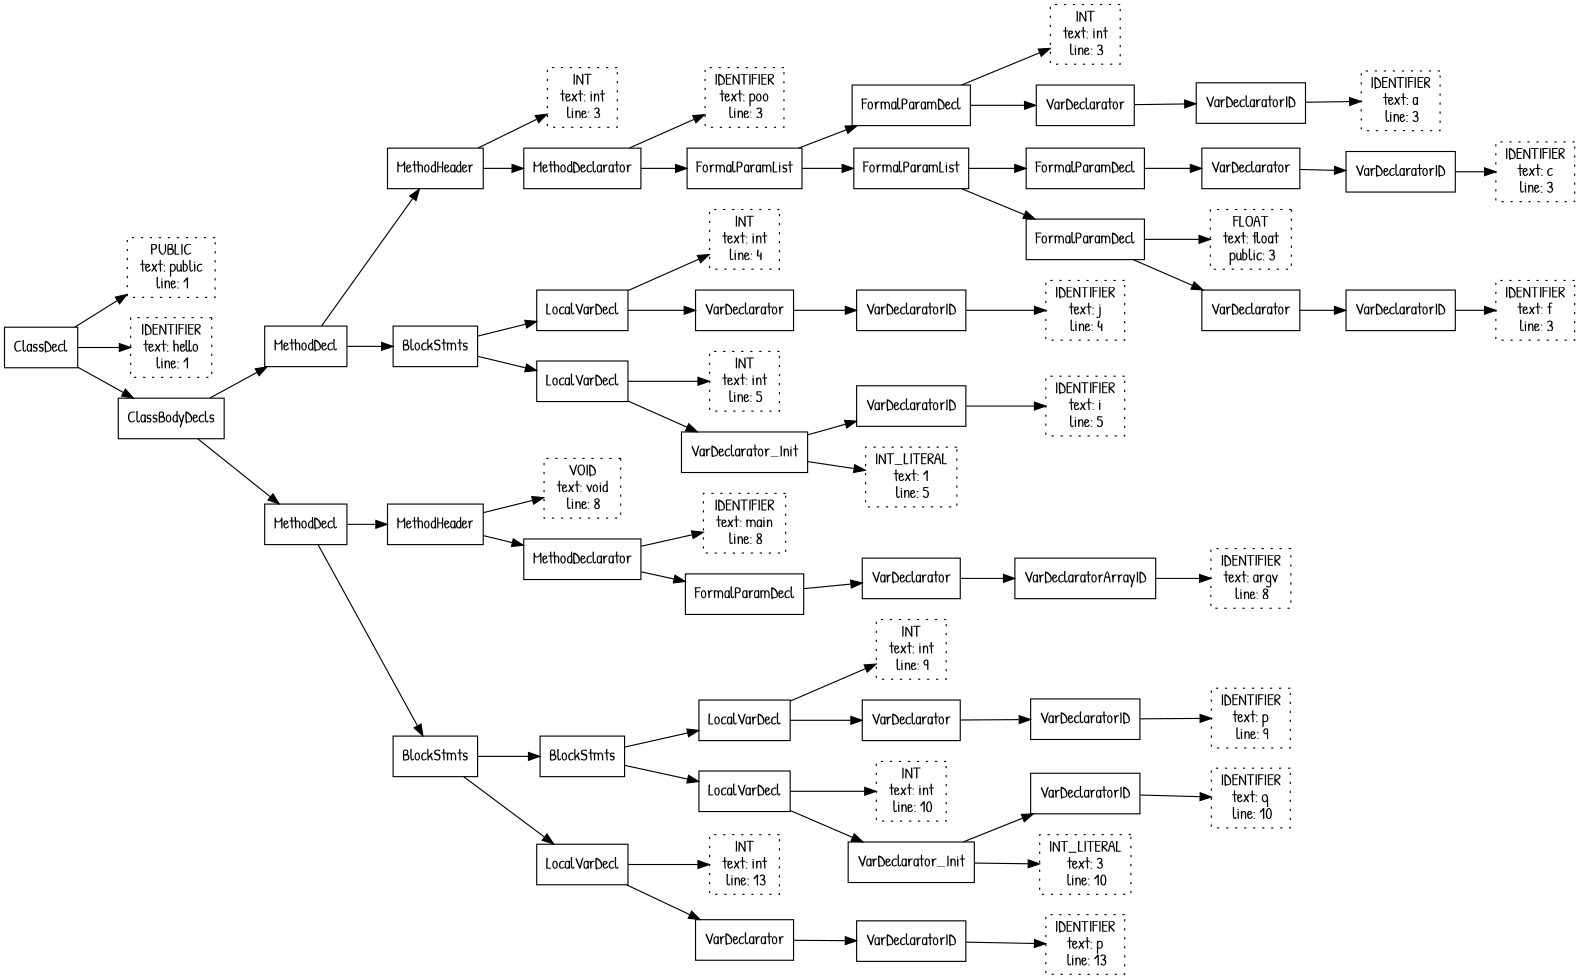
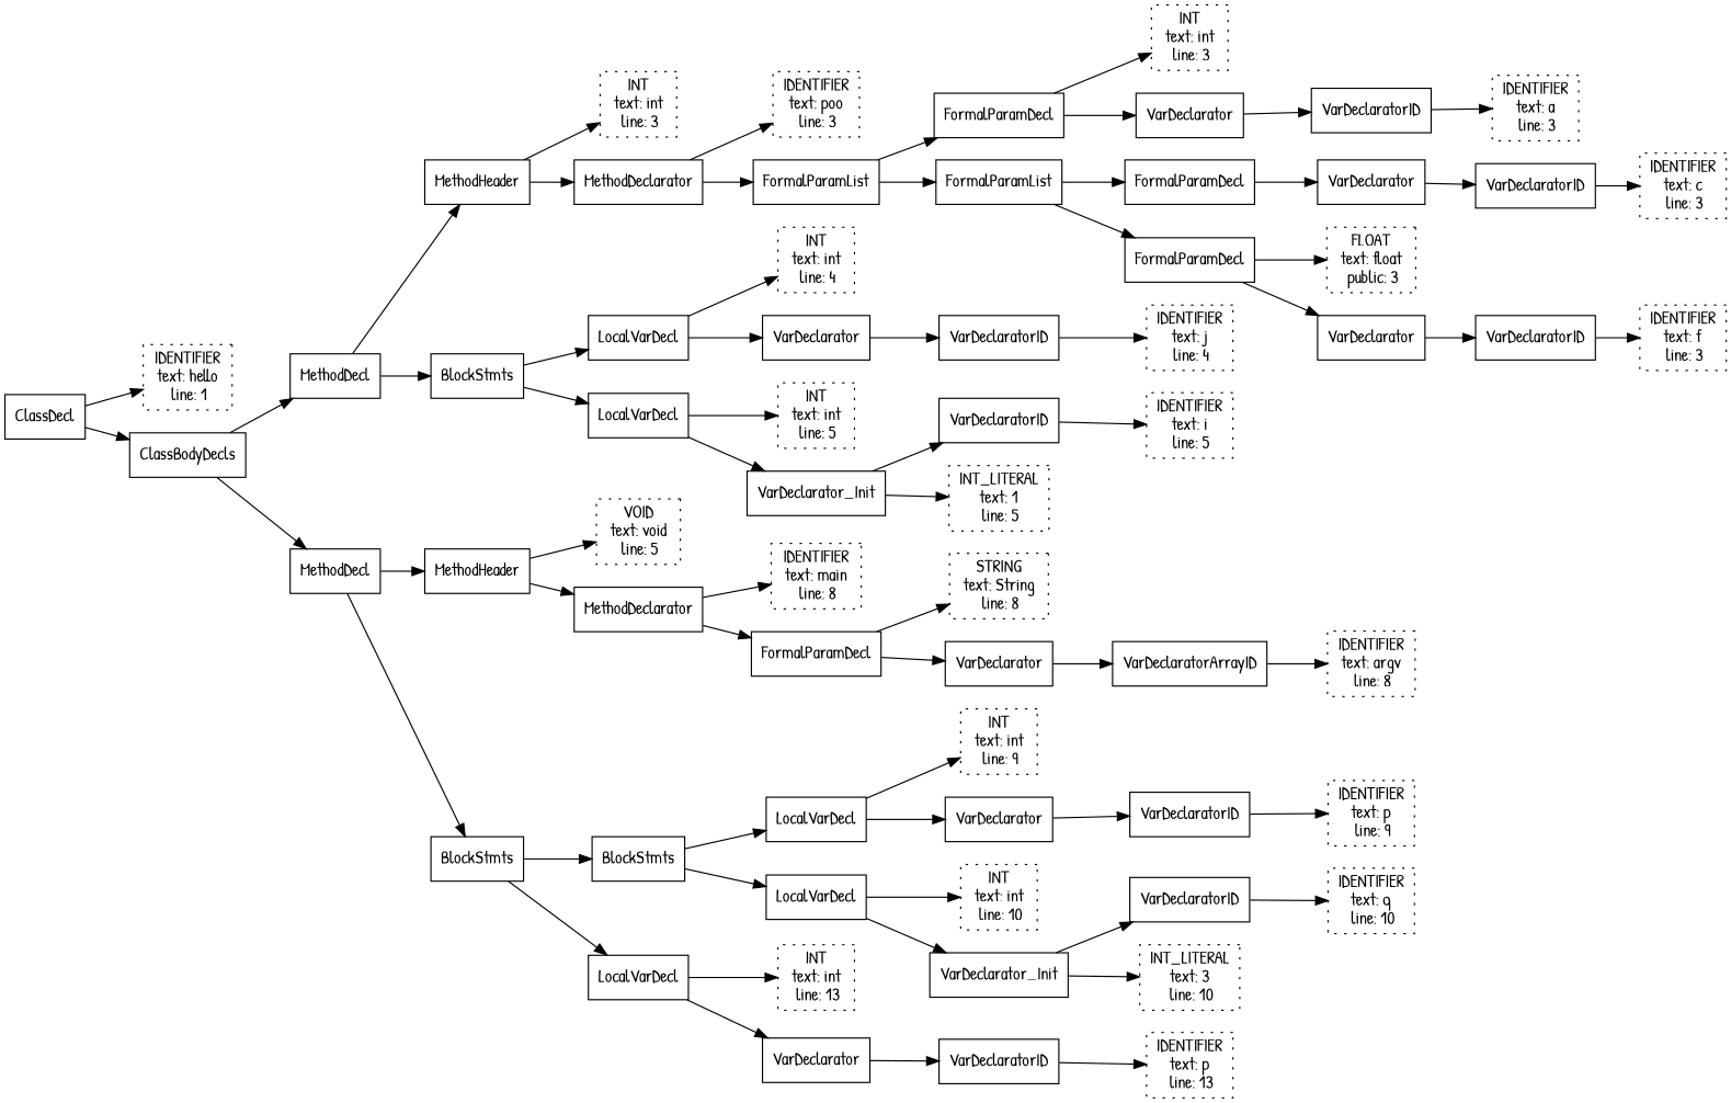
  digraph {
    fontname="Patrick Hand"
    rankdir=LR
    node [fontname="Patrick Hand" shape=rectangle]
    edge [fontname="Patrick Hand"]
    n1 [label=<ClassDecl>]
-   n2 [label=<PUBLIC<br/> text: public <br/> line: 1> style=dotted]
    n3 [label=<IDENTIFIER<br/> text: hello <br/> line: 1> style=dotted]
    n4 [label=<ClassBodyDecls>]
    n5 [label=<MethodDecl>]
    n6 [label=<MethodDecl>]
    n7 [label=<MethodHeader>]
    n8 [label=<BlockStmts>]
    n9 [label=<MethodHeader>]
    n10 [label=<BlockStmts>]
    n11 [label=<INT<br/> text: int <br/> line: 3> style=dotted]
    n12 [label=<MethodDeclarator>]
    n13 [label=<LocalVarDecl>]
    n14 [label=<LocalVarDecl>]
    n15 [label=<IDENTIFIER<br/> text: poo <br/> line: 3> style=dotted]
    n16 [label=<FormalParamList>]
    n17 [label=<FormalParamDecl>]
    n18 [label=<FormalParamList>]
    n19 [label=<INT<br/> text: int <br/> line: 3> style=dotted]
    n20 [label=<VarDeclarator>]
    n21 [label=<FormalParamDecl>]
    n22 [label=<FormalParamDecl>]
    n23 [label=<VarDeclaratorID>]
    n24 [label=<IDENTIFIER<br/> text: a <br/> line: 3> style=dotted]
    n25 [label=<VarDeclarator>]
    n26 [label=<FLOAT<br/> text: float <br/> public: 3> style=dotted]
    n27 [label=<VarDeclarator>]
    n28 [label=<VarDeclaratorID>]
    n29 [label=<IDENTIFIER<br/> text: c <br/> line: 3> style=dotted]
    n30 [label=<VarDeclaratorID>]
    n31 [label=<IDENTIFIER<br/> text: f <br/> line: 3> style=dotted]
    n32 [label=<INT<br/> text: int <br/> line: 4> style=dotted]
    n33 [label=<VarDeclarator>]
    n34 [label=<INT<br/> text: int <br/> line: 5> style=dotted]
    n35 [label=<VarDeclarator_Init>]
    n36 [label=<VarDeclaratorID>]
    n37 [label=<IDENTIFIER<br/> text: j <br/> line: 4> style=dotted]
    n38 [label=<VarDeclaratorID>]
    n39 [label=<INT_LITERAL<br/> text: 1 <br/> line: 5> style=dotted]
    n40 [label=<IDENTIFIER<br/> text: i <br/> line: 5> style=dotted]
-   n41 [label=<VOID<br/> text: void <br/> line: 8> style=dotted]
+   n41 [label=<VOID<br/> text: void <br/> line: 5> style=dotted]
    n42 [label=<MethodDeclarator>]
    n43 [label=<BlockStmts>]
    n44 [label=<LocalVarDecl>]
    n45 [label=<IDENTIFIER<br/> text: main <br/> line: 8> style=dotted]
    n46 [label=<FormalParamDecl>]
+   n47 [label=<STRING<br/> text: String <br/> line: 8> style=dotted]
    n48 [label=<VarDeclarator>]
    n49 [label=<VarDeclaratorArrayID>]
    n50 [label=<IDENTIFIER<br/> text: argv <br/> line: 8> style=dotted]
    n51 [label=<LocalVarDecl>]
    n52 [label=<LocalVarDecl>]
    n53 [label=<INT<br/> text: int <br/> line: 13> style=dotted]
    n54 [label=<VarDeclarator>]
    n55 [label=<INT<br/> text: int <br/> line: 9> style=dotted]
    n56 [label=<VarDeclarator>]
    n57 [label=<INT<br/> text: int <br/> line: 10> style=dotted]
    n58 [label=<VarDeclarator_Init>]
    n59 [label=<VarDeclaratorID>]
    n60 [label=<IDENTIFIER<br/> text: p <br/> line: 9> style=dotted]
    n61 [label=<VarDeclaratorID>]
    n62 [label=<INT_LITERAL<br/> text: 3 <br/> line: 10> style=dotted]
    n63 [label=<IDENTIFIER<br/> text: q <br/> line: 10> style=dotted]
    n64 [label=<VarDeclaratorID>]
    n65 [label=<IDENTIFIER<br/> text: p <br/> line: 13> style=dotted]
-   n1 -> n2
    n1 -> n3
    n1 -> n4
    n4 -> n5
    n4 -> n6
    n5 -> n7
    n5 -> n8
    n6 -> n9
    n6 -> n10
    n7 -> n11
    n7 -> n12
    n8 -> n13
    n8 -> n14
    n9 -> n41
    n9 -> n42
    n10 -> n43
    n10 -> n44
    n12 -> n15
    n12 -> n16
    n13 -> n32
    n13 -> n33
    n14 -> n34
    n14 -> n35
    n16 -> n17
    n16 -> n18
    n17 -> n19
    n17 -> n20
    n18 -> n21
    n18 -> n22
    n20 -> n23
    n21 -> n25
    n22 -> n26
    n22 -> n27
    n23 -> n24
    n25 -> n28
    n27 -> n30
    n28 -> n29
    n30 -> n31
    n33 -> n36
    n35 -> n38
    n35 -> n39
    n36 -> n37
    n38 -> n40
    n42 -> n45
    n42 -> n46
    n43 -> n51
    n43 -> n52
    n44 -> n53
    n44 -> n54
+   n46 -> n47
    n46 -> n48
    n48 -> n49
    n49 -> n50
    n51 -> n55
    n51 -> n56
    n52 -> n57
    n52 -> n58
    n54 -> n64
    n56 -> n59
    n58 -> n61
    n58 -> n62
    n59 -> n60
    n61 -> n63
    n64 -> n65
  }
